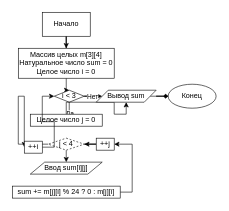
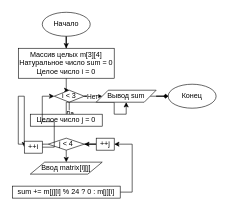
  <mxCell id="0" />
  <mxCell id="1" parent="0" />
  <mxCell id="2" style="edgeStyle=orthogonalEdgeStyle;rounded=0;orthogonalLoop=1;jettySize=auto;html=1;entryX=0.5;entryY=0;entryDx=0;entryDy=0;" edge="1" parent="1" source="3" target="5"><mxGeometry relative="1" as="geometry" /></mxCell>
- <mxCell id="3" value="Начало" style="whiteSpace=wrap;html=1;rounded=0;" vertex="1" parent="1"><mxGeometry x="70" y="20" width="80" height="40" as="geometry" /></mxCell>
+ <mxCell id="3" value="Начало" style="ellipse;whiteSpace=wrap;html=1;" vertex="1" parent="1"><mxGeometry x="70" y="20" width="80" height="40" as="geometry" /></mxCell>
  <mxCell id="4" style="edgeStyle=orthogonalEdgeStyle;rounded=0;orthogonalLoop=1;jettySize=auto;html=1;entryX=0.5;entryY=0;entryDx=0;entryDy=0;" edge="1" parent="1" source="5" target="11"><mxGeometry relative="1" as="geometry" /></mxCell>
  <mxCell id="5" value="Массив целых m[3][4]&lt;br&gt;Натуральное число sum = 0&lt;br&gt;Целое число i = 0" style="rounded=0;whiteSpace=wrap;html=1;" vertex="1" parent="1"><mxGeometry x="30" y="80" width="160" height="50" as="geometry" /></mxCell>
  <mxCell id="6" value="Конец" style="ellipse;whiteSpace=wrap;html=1;" vertex="1" parent="1"><mxGeometry x="280" y="140" width="80" height="40" as="geometry" /></mxCell>
  <mxCell id="7" style="edgeStyle=orthogonalEdgeStyle;rounded=0;orthogonalLoop=1;jettySize=auto;html=1;entryX=0.5;entryY=0;entryDx=0;entryDy=0;" edge="1" parent="1" source="11" target="13"><mxGeometry relative="1" as="geometry" /></mxCell>
  <mxCell id="8" value="Да" style="edgeLabel;html=1;align=center;verticalAlign=middle;resizable=0;points=[];" vertex="1" connectable="0" parent="7"><mxGeometry x="0.519" relative="1" as="geometry"><mxPoint as="offset" /></mxGeometry></mxCell>
  <mxCell id="9" style="edgeStyle=orthogonalEdgeStyle;rounded=0;orthogonalLoop=1;jettySize=auto;html=1;entryX=0;entryY=0.5;entryDx=0;entryDy=0;" edge="1" parent="1" source="11" target="26"><mxGeometry relative="1" as="geometry" /></mxCell>
  <mxCell id="10" value="Нет" style="edgeLabel;html=1;align=center;verticalAlign=middle;resizable=0;points=[];" vertex="1" connectable="0" parent="9"><mxGeometry x="-0.616" relative="1" as="geometry"><mxPoint as="offset" /></mxGeometry></mxCell>
  <mxCell id="11" value="i &amp;lt; 3" style="rhombus;whiteSpace=wrap;html=1;" vertex="1" parent="1"><mxGeometry x="90" y="150" width="50" height="20" as="geometry" /></mxCell>
  <mxCell id="12" style="edgeStyle=orthogonalEdgeStyle;rounded=0;orthogonalLoop=1;jettySize=auto;html=1;" edge="1" parent="1" source="13" target="26"><mxGeometry relative="1" as="geometry" /></mxCell>
  <mxCell id="13" value="Целое число j = 0" style="rounded=0;whiteSpace=wrap;html=1;" vertex="1" parent="1"><mxGeometry x="50" y="190" width="120" height="20" as="geometry" /></mxCell>
  <mxCell id="14" style="edgeStyle=orthogonalEdgeStyle;rounded=0;orthogonalLoop=1;jettySize=auto;html=1;entryX=0;entryY=0.5;entryDx=0;entryDy=0;" edge="1" parent="1" source="17" target="19"><mxGeometry relative="1" as="geometry"><Array as="points"><mxPoint x="30" y="240" /><mxPoint x="30" y="160" /></Array></mxGeometry></mxCell>
  <mxCell id="15" value="Нет" style="edgeLabel;html=1;align=center;verticalAlign=middle;resizable=0;points=[];" vertex="1" connectable="0" parent="14"><mxGeometry x="-0.768" relative="1" as="geometry"><mxPoint as="offset" /></mxGeometry></mxCell>
  <mxCell id="16" style="edgeStyle=orthogonalEdgeStyle;rounded=0;orthogonalLoop=1;jettySize=auto;html=1;entryX=0.5;entryY=0;entryDx=0;entryDy=0;" edge="1" parent="1" source="17"><mxGeometry relative="1" as="geometry"><mxPoint x="110" y="270" as="targetPoint" /></mxGeometry></mxCell>
- <mxCell id="17" value="j &amp;lt; 4" style="rhombus;whiteSpace=wrap;html=1;dashed=1;" vertex="1" parent="1"><mxGeometry x="80" y="230" width="60" height="20" as="geometry" /></mxCell>
+ <mxCell id="17" value="j &amp;lt; 4" style="rhombus;whiteSpace=wrap;html=1;" vertex="1" parent="1"><mxGeometry x="80" y="230" width="60" height="20" as="geometry" /></mxCell>
  <mxCell id="18" style="edgeStyle=orthogonalEdgeStyle;rounded=0;orthogonalLoop=1;jettySize=auto;html=1;entryX=0;entryY=0.5;entryDx=0;entryDy=0;" edge="1" parent="1" source="19" target="11"><mxGeometry relative="1" as="geometry" /></mxCell>
  <mxCell id="19" value="++i" style="rounded=0;whiteSpace=wrap;html=1;" vertex="1" parent="1"><mxGeometry x="40" y="235" width="30" height="20" as="geometry" /></mxCell>
- <mxCell id="20" value="Ввод sum[i][j]" style="shape=parallelogram;perimeter=parallelogramPerimeter;whiteSpace=wrap;html=1;" vertex="1" parent="1"><mxGeometry x="50" y="270" width="120" height="20" as="geometry" /></mxCell>
+ <mxCell id="20" value="Ввод matrix[i][j]" style="shape=parallelogram;perimeter=parallelogramPerimeter;whiteSpace=wrap;html=1;" vertex="1" parent="1"><mxGeometry x="50" y="270" width="120" height="20" as="geometry" /></mxCell>
  <mxCell id="21" style="edgeStyle=orthogonalEdgeStyle;rounded=0;orthogonalLoop=1;jettySize=auto;html=1;entryX=1;entryY=0.5;entryDx=0;entryDy=0;" edge="1" parent="1" source="22" target="17"><mxGeometry relative="1" as="geometry" /></mxCell>
  <mxCell id="22" value="++j" style="rounded=0;whiteSpace=wrap;html=1;" vertex="1" parent="1"><mxGeometry x="160" y="230" width="30" height="20" as="geometry" /></mxCell>
  <mxCell id="23" style="edgeStyle=orthogonalEdgeStyle;rounded=0;orthogonalLoop=1;jettySize=auto;html=1;entryX=1;entryY=0.5;entryDx=0;entryDy=0;" edge="1" parent="1" source="24" target="22"><mxGeometry relative="1" as="geometry"><Array as="points"><mxPoint x="220" y="320" /><mxPoint x="220" y="240" /></Array></mxGeometry></mxCell>
  <mxCell id="24" value="sum += m[j][i] % 24 ? 0 : m[j][i]" style="rounded=0;whiteSpace=wrap;html=1;" vertex="1" parent="1"><mxGeometry x="20" y="310" width="180" height="20" as="geometry" /></mxCell>
  <mxCell id="25" style="edgeStyle=orthogonalEdgeStyle;rounded=0;orthogonalLoop=1;jettySize=auto;html=1;endArrow=diamond;" edge="1" parent="1" source="26" target="6"><mxGeometry relative="1" as="geometry" /></mxCell>
  <mxCell id="26" value="Вывод sum" style="shape=parallelogram;perimeter=parallelogramPerimeter;whiteSpace=wrap;html=1;" vertex="1" parent="1"><mxGeometry x="160" y="150" width="100" height="20" as="geometry" /></mxCell>
